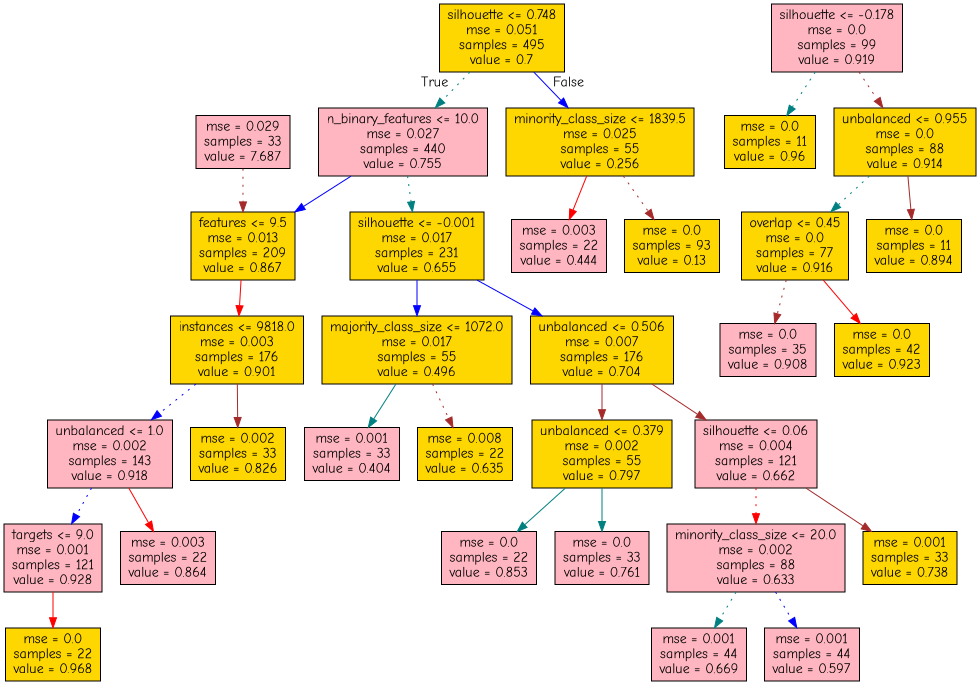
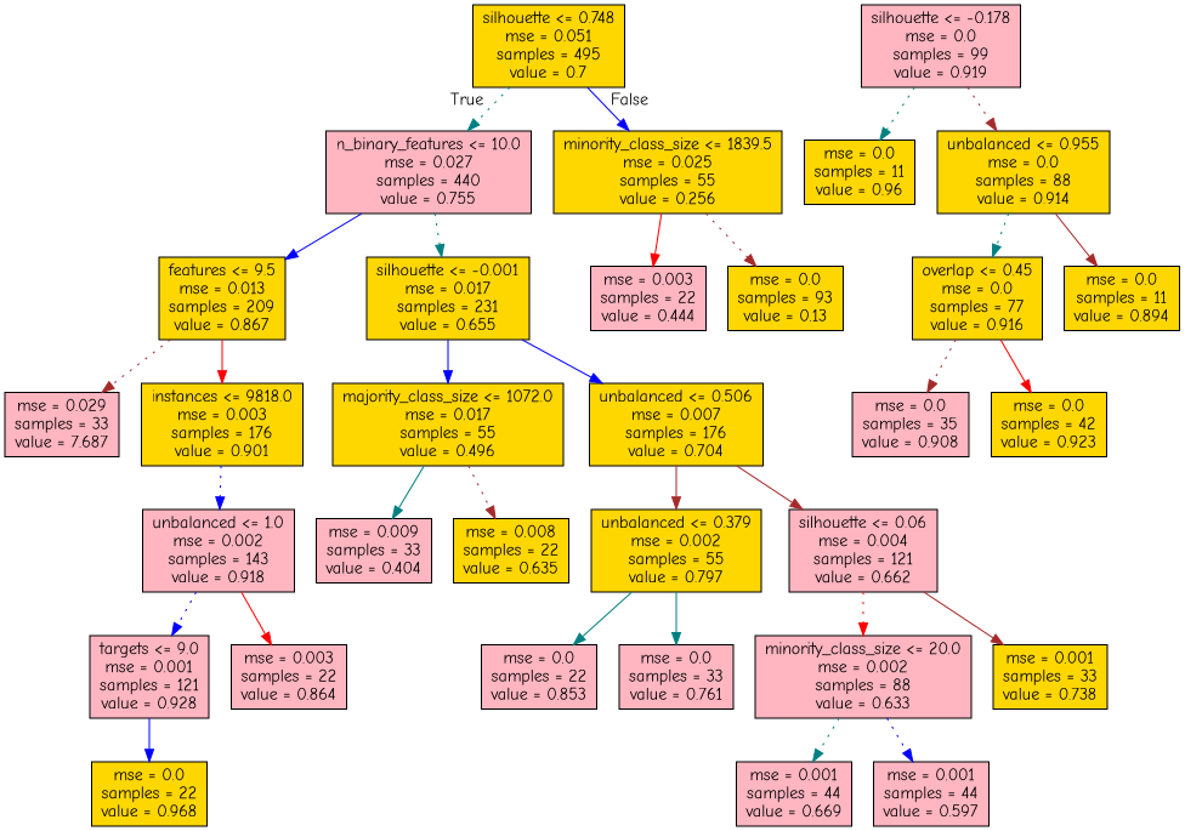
  digraph {
    fontname="Comic Neue"
    node [fillcolor=gold fontname="Comic Neue" shape=box style=filled]
    edge [color=brown fontname="Comic Neue" style=solid]
    n1 [label="silhouette <= 0.748\nmse = 0.051\nsamples = 495\nvalue = 0.7"]
    n2 [fillcolor=lightpink label="n_binary_features <= 10.0\nmse = 0.027\nsamples = 440\nvalue = 0.755"]
    n3 [label="minority_class_size <= 1839.5\nmse = 0.025\nsamples = 55\nvalue = 0.256"]
    n4 [label="features <= 9.5\nmse = 0.013\nsamples = 209\nvalue = 0.867"]
    n5 [label="silhouette <= -0.001\nmse = 0.017\nsamples = 231\nvalue = 0.655"]
    n6 [fillcolor=lightpink label="mse = 0.003\nsamples = 22\nvalue = 0.444"]
    n7 [label="mse = 0.0\nsamples = 93\nvalue = 0.13"]
    n8 [fillcolor=lightpink label="mse = 0.029\nsamples = 33\nvalue = 7.687"]
    n9 [label="instances <= 9818.0\nmse = 0.003\nsamples = 176\nvalue = 0.901"]
    n10 [label="majority_class_size <= 1072.0\nmse = 0.017\nsamples = 55\nvalue = 0.496"]
    n11 [label="unbalanced <= 0.506\nmse = 0.007\nsamples = 176\nvalue = 0.704"]
    n12 [fillcolor=lightpink label="unbalanced <= 1.0\nmse = 0.002\nsamples = 143\nvalue = 0.918"]
-   n13 [label="mse = 0.002\nsamples = 33\nvalue = 0.826"]
    n14 [fillcolor=lightpink label="targets <= 9.0\nmse = 0.001\nsamples = 121\nvalue = 0.928"]
    n15 [fillcolor=lightpink label="mse = 0.003\nsamples = 22\nvalue = 0.864"]
    n16 [label="mse = 0.0\nsamples = 22\nvalue = 0.968"]
    n17 [fillcolor=lightpink label="silhouette <= -0.178\nmse = 0.0\nsamples = 99\nvalue = 0.919"]
    n18 [label="mse = 0.0\nsamples = 11\nvalue = 0.96"]
    n19 [label="unbalanced <= 0.955\nmse = 0.0\nsamples = 88\nvalue = 0.914"]
    n20 [label="overlap <= 0.45\nmse = 0.0\nsamples = 77\nvalue = 0.916"]
    n21 [label="mse = 0.0\nsamples = 11\nvalue = 0.894"]
    n22 [fillcolor=lightpink label="mse = 0.0\nsamples = 35\nvalue = 0.908"]
    n23 [label="mse = 0.0\nsamples = 42\nvalue = 0.923"]
-   n24 [fillcolor=lightpink label="mse = 0.001\nsamples = 33\nvalue = 0.404"]
+   n24 [fillcolor=lightpink label="mse = 0.009\nsamples = 33\nvalue = 0.404"]
    n25 [label="mse = 0.008\nsamples = 22\nvalue = 0.635"]
    n26 [label="unbalanced <= 0.379\nmse = 0.002\nsamples = 55\nvalue = 0.797"]
    n27 [fillcolor=lightpink label="silhouette <= 0.06\nmse = 0.004\nsamples = 121\nvalue = 0.662"]
    n28 [fillcolor=lightpink label="mse = 0.0\nsamples = 22\nvalue = 0.853"]
    n29 [fillcolor=lightpink label="mse = 0.0\nsamples = 33\nvalue = 0.761"]
    n30 [fillcolor=lightpink label="minority_class_size <= 20.0\nmse = 0.002\nsamples = 88\nvalue = 0.633"]
    n31 [label="mse = 0.001\nsamples = 33\nvalue = 0.738"]
    n32 [fillcolor=lightpink label="mse = 0.001\nsamples = 44\nvalue = 0.669"]
    n33 [fillcolor=lightpink label="mse = 0.001\nsamples = 44\nvalue = 0.597"]
    n1 -> n2 [color=teal headlabel=True labelangle=45 labeldistance=2.5 style=dotted]
    n1 -> n3 [color=blue headlabel=False labelangle=-45 labeldistance=2.5]
    n2 -> n4 [color=blue]
    n2 -> n5 [color=teal style=dotted]
    n3 -> n6 [color=red]
    n3 -> n7 [style=dotted]
-   n8 -> n4 [style=dotted]
+   n4 -> n8 [style=dotted]
    n4 -> n9 [color=red]
    n5 -> n10 [color=blue]
    n5 -> n11 [color=blue]
    n9 -> n12 [color=blue style=dotted]
-   n9 -> n13
    n10 -> n24 [color=teal]
    n10 -> n25 [style=dotted]
    n11 -> n26
    n11 -> n27
    n12 -> n14 [color=blue style=dotted]
    n12 -> n15 [color=red]
-   n14 -> n16 [color=red]
+   n14 -> n16 [color=blue]
    n17 -> n18 [color=teal style=dotted]
    n17 -> n19 [style=dotted]
    n19 -> n20 [color=teal style=dotted]
    n19 -> n21
    n20 -> n22 [style=dotted]
    n20 -> n23 [color=red]
    n26 -> n28 [color=teal]
    n26 -> n29 [color=teal]
    n27 -> n30 [color=red style=dotted]
    n27 -> n31
    n30 -> n32 [color=teal style=dotted]
    n30 -> n33 [color=blue style=dotted]
  }
